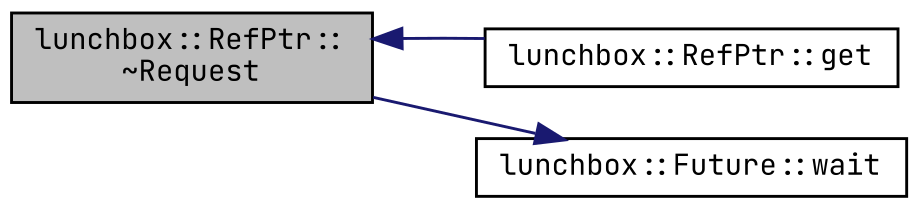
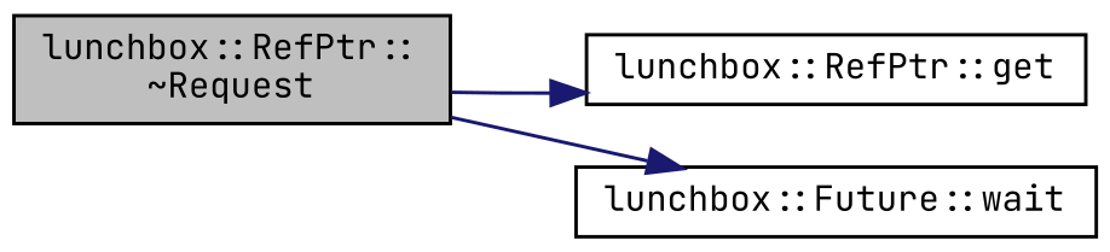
  digraph {
    fontname="JetBrains Mono"
    rankdir=LR
    node [color=black fillcolor=white fontname="JetBrains Mono" fontsize=10 shape=record style=filled]
    edge [color=midnightblue fontname="JetBrains Mono" fontsize=10 labelfontname=Sans labelfontsize=10 style=solid]
    n1 [fillcolor=grey75 fontcolor=black height=0.2 label="lunchbox::RefPtr::\l~Request" width=0.4]
    n2 [height=0.2 label="lunchbox::RefPtr::get" width=0.4]
    n3 [height=0.2 label="lunchbox::Future::wait" width=0.4]
-   n2 -> n1
+   n1 -> n2
    n1 -> n3
  }
